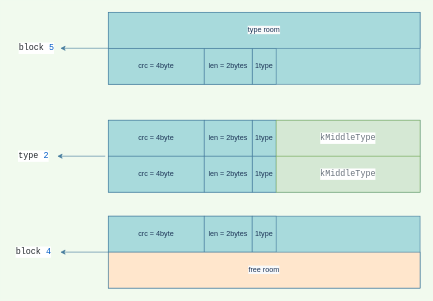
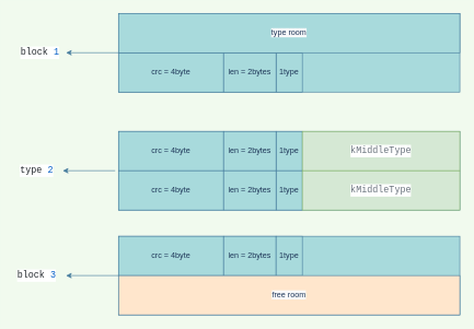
  <mxCell id="0" />
  <mxCell id="1" parent="0" />
  <mxCell id="2" value="" style="rounded=0;whiteSpace=wrap;html=1;fillColor=#A8DADC;strokeColor=#457B9D;fontColor=#1D3557;" vertex="1" parent="1"><mxGeometry x="180" y="360" width="520" height="120" as="geometry" /></mxCell>
  <mxCell id="3" value="" style="rounded=0;whiteSpace=wrap;html=1;fillColor=#A8DADC;strokeColor=#457B9D;fontColor=#1D3557;" vertex="1" parent="1"><mxGeometry x="180" y="200" width="520" height="120" as="geometry" /></mxCell>
  <mxCell id="4" style="edgeStyle=orthogonalEdgeStyle;curved=0;rounded=1;sketch=0;orthogonalLoop=1;jettySize=auto;html=1;fontColor=#1D3557;strokeColor=#457B9D;fillColor=#A8DADC;" edge="1" parent="1"><mxGeometry relative="1" as="geometry"><mxPoint x="95" y="260" as="targetPoint" /><mxPoint x="175" y="260" as="sourcePoint" /></mxGeometry></mxCell>
  <mxCell id="5" value="1type" style="rounded=0;whiteSpace=wrap;html=1;fillColor=#A8DADC;strokeColor=#457B9D;fontColor=#1D3557;" vertex="1" parent="1"><mxGeometry x="420" y="200" width="40" height="60" as="geometry" /></mxCell>
  <mxCell id="6" value="&lt;div style=&quot;color: rgb(36 , 41 , 46) ; background-color: rgb(255 , 255 , 255) ; font-family: &amp;#34;consolas&amp;#34; , &amp;#34;courier new&amp;#34; , monospace ; font-size: 14px ; line-height: 19px&quot;&gt;&lt;span style=&quot;color: #6a737d&quot;&gt;kMiddleType&lt;/span&gt;&lt;/div&gt;" style="rounded=0;whiteSpace=wrap;html=1;fillColor=#d5e8d4;strokeColor=#82b366;" vertex="1" parent="1"><mxGeometry x="460" y="200" width="240" height="60" as="geometry" /></mxCell>
  <mxCell id="7" value="crc = 4byte" style="rounded=0;whiteSpace=wrap;html=1;fillColor=#A8DADC;strokeColor=#457B9D;fontColor=#1D3557;" vertex="1" parent="1"><mxGeometry x="180" y="200" width="160" height="60" as="geometry" /></mxCell>
  <mxCell id="8" value="len = 2bytes" style="rounded=0;whiteSpace=wrap;html=1;fillColor=#A8DADC;strokeColor=#457B9D;fontColor=#1D3557;" vertex="1" parent="1"><mxGeometry x="340" y="200" width="80" height="60" as="geometry" /></mxCell>
  <mxCell id="9" value="1type" style="rounded=0;whiteSpace=wrap;html=1;fillColor=#A8DADC;strokeColor=#457B9D;fontColor=#1D3557;" vertex="1" parent="1"><mxGeometry x="420" y="260" width="40" height="60" as="geometry" /></mxCell>
  <mxCell id="10" value="&lt;div style=&quot;color: rgb(36 , 41 , 46) ; background-color: rgb(255 , 255 , 255) ; font-family: &amp;#34;consolas&amp;#34; , &amp;#34;courier new&amp;#34; , monospace ; font-size: 14px ; line-height: 19px&quot;&gt;&lt;span style=&quot;color: #6a737d&quot;&gt;kMiddleType&lt;/span&gt;&lt;/div&gt;" style="rounded=0;whiteSpace=wrap;html=1;fillColor=#d5e8d4;strokeColor=#82b366;" vertex="1" parent="1"><mxGeometry x="460" y="260" width="240" height="60" as="geometry" /></mxCell>
  <mxCell id="11" value="crc = 4byte" style="rounded=0;whiteSpace=wrap;html=1;fillColor=#A8DADC;strokeColor=#457B9D;fontColor=#1D3557;" vertex="1" parent="1"><mxGeometry x="180" y="260" width="160" height="60" as="geometry" /></mxCell>
  <mxCell id="12" value="len = 2bytes" style="rounded=0;whiteSpace=wrap;html=1;fillColor=#A8DADC;strokeColor=#457B9D;fontColor=#1D3557;" vertex="1" parent="1"><mxGeometry x="340" y="260" width="80" height="60" as="geometry" /></mxCell>
  <mxCell id="13" style="edgeStyle=orthogonalEdgeStyle;curved=0;rounded=1;sketch=0;orthogonalLoop=1;jettySize=auto;html=1;fontColor=#1D3557;strokeColor=#457B9D;fillColor=#A8DADC;" edge="1" parent="1"><mxGeometry relative="1" as="geometry"><mxPoint x="100" y="420" as="targetPoint" /><mxPoint x="180" y="420" as="sourcePoint" /></mxGeometry></mxCell>
  <mxCell id="14" value="crc = 4byte" style="rounded=0;whiteSpace=wrap;html=1;fillColor=#A8DADC;strokeColor=#457B9D;fontColor=#1D3557;" vertex="1" parent="1"><mxGeometry x="180" y="360" width="160" height="60" as="geometry" /></mxCell>
  <mxCell id="15" value="len = 2bytes" style="rounded=0;whiteSpace=wrap;html=1;fillColor=#A8DADC;strokeColor=#457B9D;fontColor=#1D3557;" vertex="1" parent="1"><mxGeometry x="340" y="360" width="80" height="60" as="geometry" /></mxCell>
  <mxCell id="16" value="1type" style="rounded=0;whiteSpace=wrap;html=1;fillColor=#A8DADC;strokeColor=#457B9D;fontColor=#1D3557;" vertex="1" parent="1"><mxGeometry x="420" y="360" width="40" height="60" as="geometry" /></mxCell>
  <mxCell id="17" value="" style="rounded=0;whiteSpace=wrap;html=1;fillColor=#A8DADC;strokeColor=#457B9D;fontColor=#1D3557;" vertex="1" parent="1"><mxGeometry x="180" y="20" width="520" height="120" as="geometry" /></mxCell>
  <mxCell id="18" value="1type" style="rounded=0;whiteSpace=wrap;html=1;fillColor=#A8DADC;strokeColor=#457B9D;fontColor=#1D3557;" vertex="1" parent="1"><mxGeometry x="420" y="80" width="40" height="60" as="geometry" /></mxCell>
  <mxCell id="19" value="crc = 4byte" style="rounded=0;whiteSpace=wrap;html=1;fillColor=#A8DADC;strokeColor=#457B9D;fontColor=#1D3557;" vertex="1" parent="1"><mxGeometry x="180" y="80" width="160" height="60" as="geometry" /></mxCell>
  <mxCell id="20" value="len = 2bytes" style="rounded=0;whiteSpace=wrap;html=1;fillColor=#A8DADC;strokeColor=#457B9D;fontColor=#1D3557;" vertex="1" parent="1"><mxGeometry x="340" y="80" width="80" height="60" as="geometry" /></mxCell>
  <mxCell id="21" value="&#10;&#10;&lt;span style=&quot;color: rgb(29, 53, 87); font-family: helvetica; font-size: 12px; font-style: normal; font-weight: 400; letter-spacing: normal; text-align: center; text-indent: 0px; text-transform: none; word-spacing: 0px; background-color: rgb(248, 249, 250); display: inline; float: none;&quot;&gt;type room&lt;/span&gt;&#10;&#10;" style="rounded=0;whiteSpace=wrap;html=1;shadow=0;glass=0;sketch=0;fontColor=#1D3557;strokeColor=#457B9D;fillColor=#A8DADC;" vertex="1" parent="1"><mxGeometry x="180" y="20" width="520" height="60" as="geometry" /></mxCell>
  <mxCell id="22" style="edgeStyle=orthogonalEdgeStyle;curved=0;rounded=1;sketch=0;orthogonalLoop=1;jettySize=auto;html=1;fontColor=#1D3557;strokeColor=#457B9D;fillColor=#A8DADC;" edge="1" parent="1"><mxGeometry relative="1" as="geometry"><mxPoint x="100" y="80" as="targetPoint" /><mxPoint x="180" y="80" as="sourcePoint" /></mxGeometry></mxCell>
  <mxCell id="23" value="&#10;&#10;&lt;span style=&quot;color: rgb(29, 53, 87); font-family: helvetica; font-size: 12px; font-style: normal; font-weight: 400; letter-spacing: normal; text-align: center; text-indent: 0px; text-transform: none; word-spacing: 0px; background-color: rgb(248, 249, 250); display: inline; float: none;&quot;&gt;free room&lt;/span&gt;&#10;&#10;" style="rounded=0;whiteSpace=wrap;html=1;shadow=0;glass=0;sketch=0;fontColor=#1D3557;strokeColor=#457B9D;fillColor=#ffe6cc;" vertex="1" parent="1"><mxGeometry x="180" y="420" width="520" height="60" as="geometry" /></mxCell>
- <mxCell id="24" value="&lt;div style=&quot;background-color: rgb(255 , 255 , 255) ; font-family: &amp;#34;consolas&amp;#34; , &amp;#34;courier new&amp;#34; , monospace ; font-size: 14px ; line-height: 19px&quot;&gt;&lt;span style=&quot;color: rgb(36 , 41 , 46)&quot;&gt;block &lt;/span&gt;&lt;font color=&quot;#005cc5&quot;&gt;5&lt;/font&gt;&lt;/div&gt;" style="text;html=1;align=center;verticalAlign=middle;resizable=0;points=[];autosize=1;strokeColor=none;fillColor=none;fontColor=#1D3557;" vertex="1" parent="1"><mxGeometry x="25" y="70" width="70" height="20" as="geometry" /></mxCell>
+ <mxCell id="24" value="&lt;div style=&quot;background-color: rgb(255 , 255 , 255) ; font-family: &amp;#34;consolas&amp;#34; , &amp;#34;courier new&amp;#34; , monospace ; font-size: 14px ; line-height: 19px&quot;&gt;&lt;span style=&quot;color: rgb(36 , 41 , 46)&quot;&gt;block &lt;/span&gt;&lt;font color=&quot;#005cc5&quot;&gt;1&lt;/font&gt;&lt;/div&gt;" style="text;html=1;align=center;verticalAlign=middle;resizable=0;points=[];autosize=1;strokeColor=none;fillColor=none;fontColor=#1D3557;" vertex="1" parent="1"><mxGeometry x="25" y="70" width="70" height="20" as="geometry" /></mxCell>
  <mxCell id="25" value="&lt;div style=&quot;background-color: rgb(255 , 255 , 255) ; font-family: &amp;#34;consolas&amp;#34; , &amp;#34;courier new&amp;#34; , monospace ; font-size: 14px ; line-height: 19px&quot;&gt;&lt;span style=&quot;color: rgb(36 , 41 , 46)&quot;&gt;type &lt;/span&gt;&lt;font color=&quot;#005cc5&quot;&gt;2&lt;/font&gt;&lt;/div&gt;" style="text;html=1;align=center;verticalAlign=middle;resizable=0;points=[];autosize=1;strokeColor=none;fillColor=none;fontColor=#1D3557;" vertex="1" parent="1"><mxGeometry y="250" width="70" height="20" as="geometry" x="20" /></mxCell>
- <mxCell id="26" value="&lt;div style=&quot;background-color: rgb(255 , 255 , 255) ; font-family: &amp;#34;consolas&amp;#34; , &amp;#34;courier new&amp;#34; , monospace ; font-size: 14px ; line-height: 19px&quot;&gt;&lt;span style=&quot;color: rgb(36 , 41 , 46)&quot;&gt;block &lt;/span&gt;&lt;font color=&quot;#005cc5&quot;&gt;4&lt;/font&gt;&lt;/div&gt;" style="text;html=1;align=center;verticalAlign=middle;resizable=0;points=[];autosize=1;strokeColor=none;fillColor=none;fontColor=#1D3557;" vertex="1" parent="1"><mxGeometry y="410" width="70" height="20" as="geometry" x="20" /></mxCell>
+ <mxCell id="26" value="&lt;div style=&quot;background-color: rgb(255 , 255 , 255) ; font-family: &amp;#34;consolas&amp;#34; , &amp;#34;courier new&amp;#34; , monospace ; font-size: 14px ; line-height: 19px&quot;&gt;&lt;span style=&quot;color: rgb(36 , 41 , 46)&quot;&gt;block &lt;/span&gt;&lt;font color=&quot;#005cc5&quot;&gt;3&lt;/font&gt;&lt;/div&gt;" style="text;html=1;align=center;verticalAlign=middle;resizable=0;points=[];autosize=1;strokeColor=none;fillColor=none;fontColor=#1D3557;" vertex="1" parent="1"><mxGeometry y="410" width="70" height="20" as="geometry" x="20" /></mxCell>
